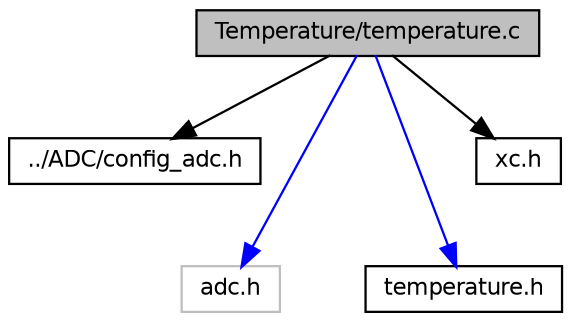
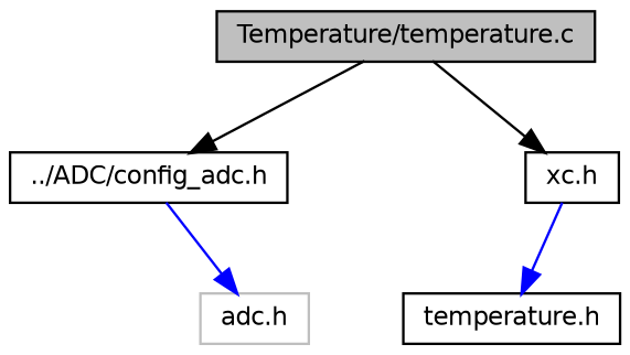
  digraph {
    node [color=black fillcolor=white fontname=Helvetica fontsize=10 shape=record style=filled]
    edge [color=black fontname=Helvetica fontsize=10 labelfontname=Helvetica labelfontsize=10 style=solid]
    n1 [fillcolor=grey75 fontcolor=black height=0.2 label="Temperature/temperature.c" width=0.4]
    n2 [height=0.2 label="../ADC/config_adc.h" width=0.4]
    n3 [height=0.2 label="temperature.h" width=0.4]
    n4 [height=0.2 label="xc.h" width=0.4]
    n5 [color=grey75 height=0.2 label="adc.h" width=0.4]
    n1 -> n2
-   n1 -> n3 [color=blue]
+   n4 -> n3 [color=blue]
    n1 -> n4
-   n1 -> n5 [color=blue]
+   n2 -> n5 [color=blue]
  }
